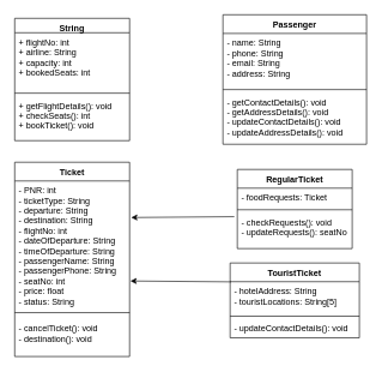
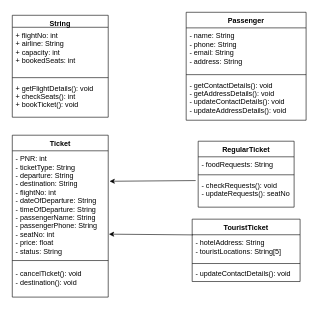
  <mxCell id="0" />
  <mxCell id="1" parent="0" />
  <mxCell id="2" value="String" style="swimlane;fontStyle=1;align=center;verticalAlign=top;childLayout=stackLayout;horizontal=1;startSize=20;horizontalStack=0;resizeParent=1;resizeParentMax=0;resizeLast=0;collapsible=1;marginBottom=0;" parent="1" vertex="1"><mxGeometry x="20" y="25" width="160" height="170" as="geometry" /></mxCell>
  <mxCell id="3" value="+ flightNo: int&#10;+ airline: String&#10;+ capacity: int&#10;+ bookedSeats: int" style="text;strokeColor=none;fillColor=none;align=left;verticalAlign=top;spacingLeft=4;spacingRight=4;overflow=hidden;rotatable=0;points=[[0,0.5],[1,0.5]];portConstraint=eastwest;" parent="2" vertex="1"><mxGeometry y="20" width="160" height="80" as="geometry" /></mxCell>
  <mxCell id="4" value="" style="line;strokeWidth=1;fillColor=none;align=left;verticalAlign=middle;spacingTop=-1;spacingLeft=3;spacingRight=3;rotatable=0;labelPosition=right;points=[];portConstraint=eastwest;" parent="2" vertex="1"><mxGeometry y="100" width="160" height="8" as="geometry" /></mxCell>
  <mxCell id="5" value="+ getFlightDetails(): void&#10;+ checkSeats(): int&#10;+ bookTicket(): void" style="text;strokeColor=none;fillColor=none;align=left;verticalAlign=top;spacingLeft=4;spacingRight=4;overflow=hidden;rotatable=0;points=[[0,0.5],[1,0.5]];portConstraint=eastwest;" parent="2" vertex="1"><mxGeometry y="108" width="160" height="62" as="geometry" /></mxCell>
  <mxCell id="6" value="Passenger" style="swimlane;fontStyle=1;align=center;verticalAlign=top;childLayout=stackLayout;horizontal=1;startSize=26;horizontalStack=0;resizeParent=1;resizeParentMax=0;resizeLast=0;collapsible=1;marginBottom=0;" parent="1" vertex="1"><mxGeometry x="310" y="20" width="200" height="180" as="geometry" /></mxCell>
  <mxCell id="7" value="- name: String&#10;- phone: String&#10;- email: String&#10;- address: String" style="text;strokeColor=none;fillColor=none;align=left;verticalAlign=top;spacingLeft=4;spacingRight=4;overflow=hidden;rotatable=0;points=[[0,0.5],[1,0.5]];portConstraint=eastwest;" parent="6" vertex="1"><mxGeometry y="26" width="200" height="74" as="geometry" /></mxCell>
  <mxCell id="8" value="" style="line;strokeWidth=1;fillColor=none;align=left;verticalAlign=middle;spacingTop=-1;spacingLeft=3;spacingRight=3;rotatable=0;labelPosition=right;points=[];portConstraint=eastwest;" parent="6" vertex="1"><mxGeometry y="100" width="200" height="8" as="geometry" /></mxCell>
  <mxCell id="9" value="- getContactDetails(): void&#10;- getAddressDetails(): void&#10;- updateContactDetails(): void&#10;- updateAddressDetails(): void" style="text;strokeColor=none;fillColor=none;align=left;verticalAlign=top;spacingLeft=4;spacingRight=4;overflow=hidden;rotatable=0;points=[[0,0.5],[1,0.5]];portConstraint=eastwest;" parent="6" vertex="1"><mxGeometry y="108" width="200" height="72" as="geometry" /></mxCell>
  <mxCell id="10" value="Ticket" style="swimlane;fontStyle=1;align=center;verticalAlign=top;childLayout=stackLayout;horizontal=1;startSize=26;horizontalStack=0;resizeParent=1;resizeParentMax=0;resizeLast=0;collapsible=1;marginBottom=0;" parent="1" vertex="1"><mxGeometry x="20" y="225" width="160" height="270" as="geometry" /></mxCell>
  <mxCell id="11" value="- PNR: int&#10;- ticketType: String&#10;- departure: String&#10;- destination: String&#10;- flightNo: int&#10;- dateOfDeparture: String&#10;- timeOfDeparture: String&#10;- passengerName: String&#10;- passengerPhone: String&#10;- seatNo: int&#10;- price: float&#10;- status: String" style="text;strokeColor=none;fillColor=none;align=left;verticalAlign=top;spacingLeft=4;spacingRight=4;overflow=hidden;rotatable=0;points=[[0,0.5],[1,0.5]];portConstraint=eastwest;" parent="10" vertex="1"><mxGeometry y="26" width="160" height="174" as="geometry" /></mxCell>
  <mxCell id="12" value="" style="line;strokeWidth=1;fillColor=none;align=left;verticalAlign=middle;spacingTop=-1;spacingLeft=3;spacingRight=3;rotatable=0;labelPosition=right;points=[];portConstraint=eastwest;" parent="10" vertex="1"><mxGeometry y="200" width="160" height="18" as="geometry" /></mxCell>
  <mxCell id="13" value="- cancelTicket(): void&#10;- destination(): void" style="text;strokeColor=none;fillColor=none;align=left;verticalAlign=top;spacingLeft=4;spacingRight=4;overflow=hidden;rotatable=0;points=[[0,0.5],[1,0.5]];portConstraint=eastwest;" parent="10" vertex="1"><mxGeometry y="218" width="160" height="52" as="geometry" /></mxCell>
  <mxCell id="14" value="RegularTicket" style="swimlane;fontStyle=1;align=center;verticalAlign=top;childLayout=stackLayout;horizontal=1;startSize=26;horizontalStack=0;resizeParent=1;resizeParentMax=0;resizeLast=0;collapsible=1;marginBottom=0;" parent="1" vertex="1"><mxGeometry x="330" y="235" width="160" height="110" as="geometry" /></mxCell>
- <mxCell id="15" value="- foodRequests: Ticket" style="text;strokeColor=none;fillColor=none;align=left;verticalAlign=top;spacingLeft=4;spacingRight=4;overflow=hidden;rotatable=0;points=[[0,0.5],[1,0.5]];portConstraint=eastwest;" parent="14" vertex="1"><mxGeometry y="26" width="160" height="26" as="geometry" /></mxCell>
+ <mxCell id="15" value="- foodRequests: String" style="text;strokeColor=none;fillColor=none;align=left;verticalAlign=top;spacingLeft=4;spacingRight=4;overflow=hidden;rotatable=0;points=[[0,0.5],[1,0.5]];portConstraint=eastwest;" parent="14" vertex="1"><mxGeometry y="26" width="160" height="26" as="geometry" /></mxCell>
  <mxCell id="16" value="" style="line;strokeWidth=1;fillColor=none;align=left;verticalAlign=middle;spacingTop=-1;spacingLeft=3;spacingRight=3;rotatable=0;labelPosition=right;points=[];portConstraint=eastwest;" parent="14" vertex="1"><mxGeometry y="52" width="160" height="8" as="geometry" /></mxCell>
  <mxCell id="17" value="- checkRequests(): void&#10;- updateRequests(): seatNo" style="text;strokeColor=none;fillColor=none;align=left;verticalAlign=top;spacingLeft=4;spacingRight=4;overflow=hidden;rotatable=0;points=[[0,0.5],[1,0.5]];portConstraint=eastwest;" parent="14" vertex="1"><mxGeometry y="60" width="160" height="50" as="geometry" /></mxCell>
  <mxCell id="18" value="TouristTicket" style="swimlane;fontStyle=1;align=center;verticalAlign=top;childLayout=stackLayout;horizontal=1;startSize=26;horizontalStack=0;resizeParent=1;resizeParentMax=0;resizeLast=0;collapsible=1;marginBottom=0;" parent="1" vertex="1"><mxGeometry x="320" y="365" width="180" height="104" as="geometry" /></mxCell>
  <mxCell id="19" value="- hotelAddress: String&#10;- touristLocations: String[5]" style="text;strokeColor=none;fillColor=none;align=left;verticalAlign=top;spacingLeft=4;spacingRight=4;overflow=hidden;rotatable=0;points=[[0,0.5],[1,0.5]];portConstraint=eastwest;" parent="18" vertex="1"><mxGeometry y="26" width="180" height="44" as="geometry" /></mxCell>
  <mxCell id="20" value="" style="line;strokeWidth=1;fillColor=none;align=left;verticalAlign=middle;spacingTop=-1;spacingLeft=3;spacingRight=3;rotatable=0;labelPosition=right;points=[];portConstraint=eastwest;" parent="18" vertex="1"><mxGeometry y="70" width="180" height="8" as="geometry" /></mxCell>
  <mxCell id="21" value="- updateContactDetails(): void" style="text;strokeColor=none;fillColor=none;align=left;verticalAlign=top;spacingLeft=4;spacingRight=4;overflow=hidden;rotatable=0;points=[[0,0.5],[1,0.5]];portConstraint=eastwest;" parent="18" vertex="1"><mxGeometry y="78" width="180" height="26" as="geometry" /></mxCell>
  <mxCell id="22" value="" style="endArrow=classic;html=1;rounded=0;exitX=-0.026;exitY=0.113;exitDx=0;exitDy=0;entryX=1.014;entryY=0.292;entryDx=0;entryDy=0;entryPerimeter=0;exitPerimeter=0;" parent="1" source="17" target="11" edge="1"><mxGeometry width="50" height="50" relative="1" as="geometry"><mxPoint x="160" y="295" as="sourcePoint" /><mxPoint x="180" y="263" as="targetPoint" /></mxGeometry></mxCell>
  <mxCell id="23" value="" style="endArrow=classic;html=1;rounded=0;entryX=1.007;entryY=0.799;entryDx=0;entryDy=0;entryPerimeter=0;exitX=0.006;exitY=0.005;exitDx=0;exitDy=0;exitPerimeter=0;" parent="1" source="19" target="11" edge="1"><mxGeometry width="50" height="50" relative="1" as="geometry"><mxPoint x="160" y="295" as="sourcePoint" /><mxPoint x="210" y="245" as="targetPoint" /></mxGeometry></mxCell>
